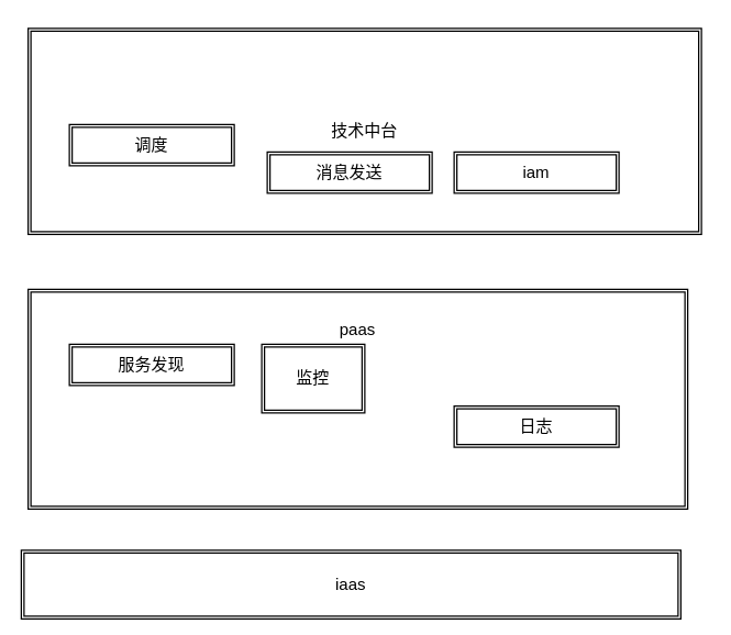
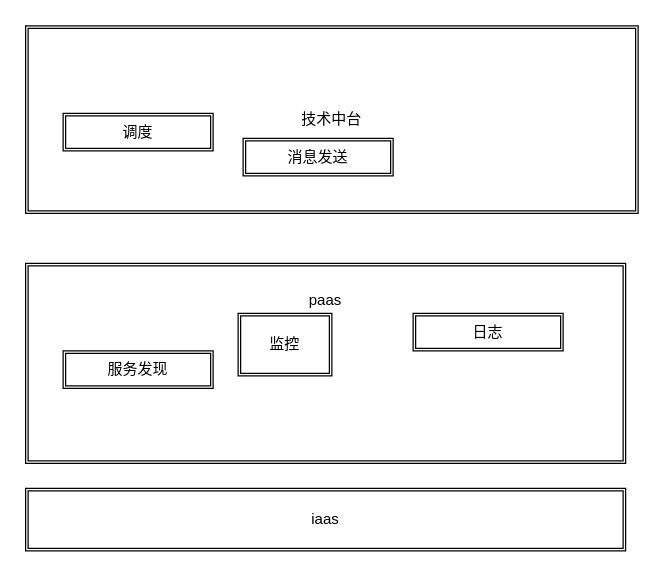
  <mxCell id="0" />
  <mxCell id="1" parent="0" />
- <mxCell id="2" value="iaas" style="shape=ext;double=1;rounded=0;whiteSpace=wrap;html=1;" vertex="1" parent="1"><mxGeometry x="15" y="400" width="480" height="50" as="geometry" /></mxCell>
+ <mxCell id="2" value="iaas" style="shape=ext;double=1;rounded=0;whiteSpace=wrap;html=1;" vertex="1" parent="1"><mxGeometry x="20" y="390" width="480" height="50" as="geometry" /></mxCell>
  <mxCell id="3" value="paas&lt;br&gt;&lt;br&gt;&lt;br&gt;&lt;br&gt;&lt;br&gt;&lt;br&gt;&lt;br&gt;&lt;br&gt;" style="shape=ext;double=1;rounded=0;whiteSpace=wrap;html=1;" vertex="1" parent="1"><mxGeometry x="20" y="210" width="480" height="160" as="geometry" /></mxCell>
- <mxCell id="4" value="服务发现" style="shape=ext;double=1;rounded=0;whiteSpace=wrap;html=1;" vertex="1" parent="1"><mxGeometry x="50" y="250" width="120" height="30" as="geometry" /></mxCell>
+ <mxCell id="4" value="服务发现" style="shape=ext;double=1;rounded=0;whiteSpace=wrap;html=1;" vertex="1" parent="1"><mxGeometry x="50" y="280" width="120" height="30" as="geometry" /></mxCell>
  <mxCell id="5" value="监控" style="shape=ext;double=1;rounded=0;whiteSpace=wrap;html=1;" vertex="1" parent="1"><mxGeometry x="190" y="250" width="75" height="50" as="geometry" /></mxCell>
- <mxCell id="6" value="日志" style="shape=ext;double=1;rounded=0;whiteSpace=wrap;html=1;" vertex="1" parent="1"><mxGeometry x="330" y="295" width="120" height="30" as="geometry" /></mxCell>
+ <mxCell id="6" value="日志" style="shape=ext;double=1;rounded=0;whiteSpace=wrap;html=1;" vertex="1" parent="1"><mxGeometry x="330" y="250" width="120" height="30" as="geometry" /></mxCell>
  <mxCell id="7" value="技术中台" style="shape=ext;double=1;rounded=0;whiteSpace=wrap;html=1;" vertex="1" parent="1"><mxGeometry x="20" y="20" width="490" height="150" as="geometry" /></mxCell>
  <mxCell id="8" value="调度" style="shape=ext;double=1;rounded=0;whiteSpace=wrap;html=1;" vertex="1" parent="1"><mxGeometry x="50" y="90" width="120" height="30" as="geometry" /></mxCell>
  <mxCell id="9" value="消息发送" style="shape=ext;double=1;rounded=0;whiteSpace=wrap;html=1;" vertex="1" parent="1"><mxGeometry x="194" y="110" width="120" height="30" as="geometry" /></mxCell>
- <mxCell id="10" value="iam" style="shape=ext;double=1;rounded=0;whiteSpace=wrap;html=1;" vertex="1" parent="1"><mxGeometry x="330" y="110" width="120" height="30" as="geometry" /></mxCell>
